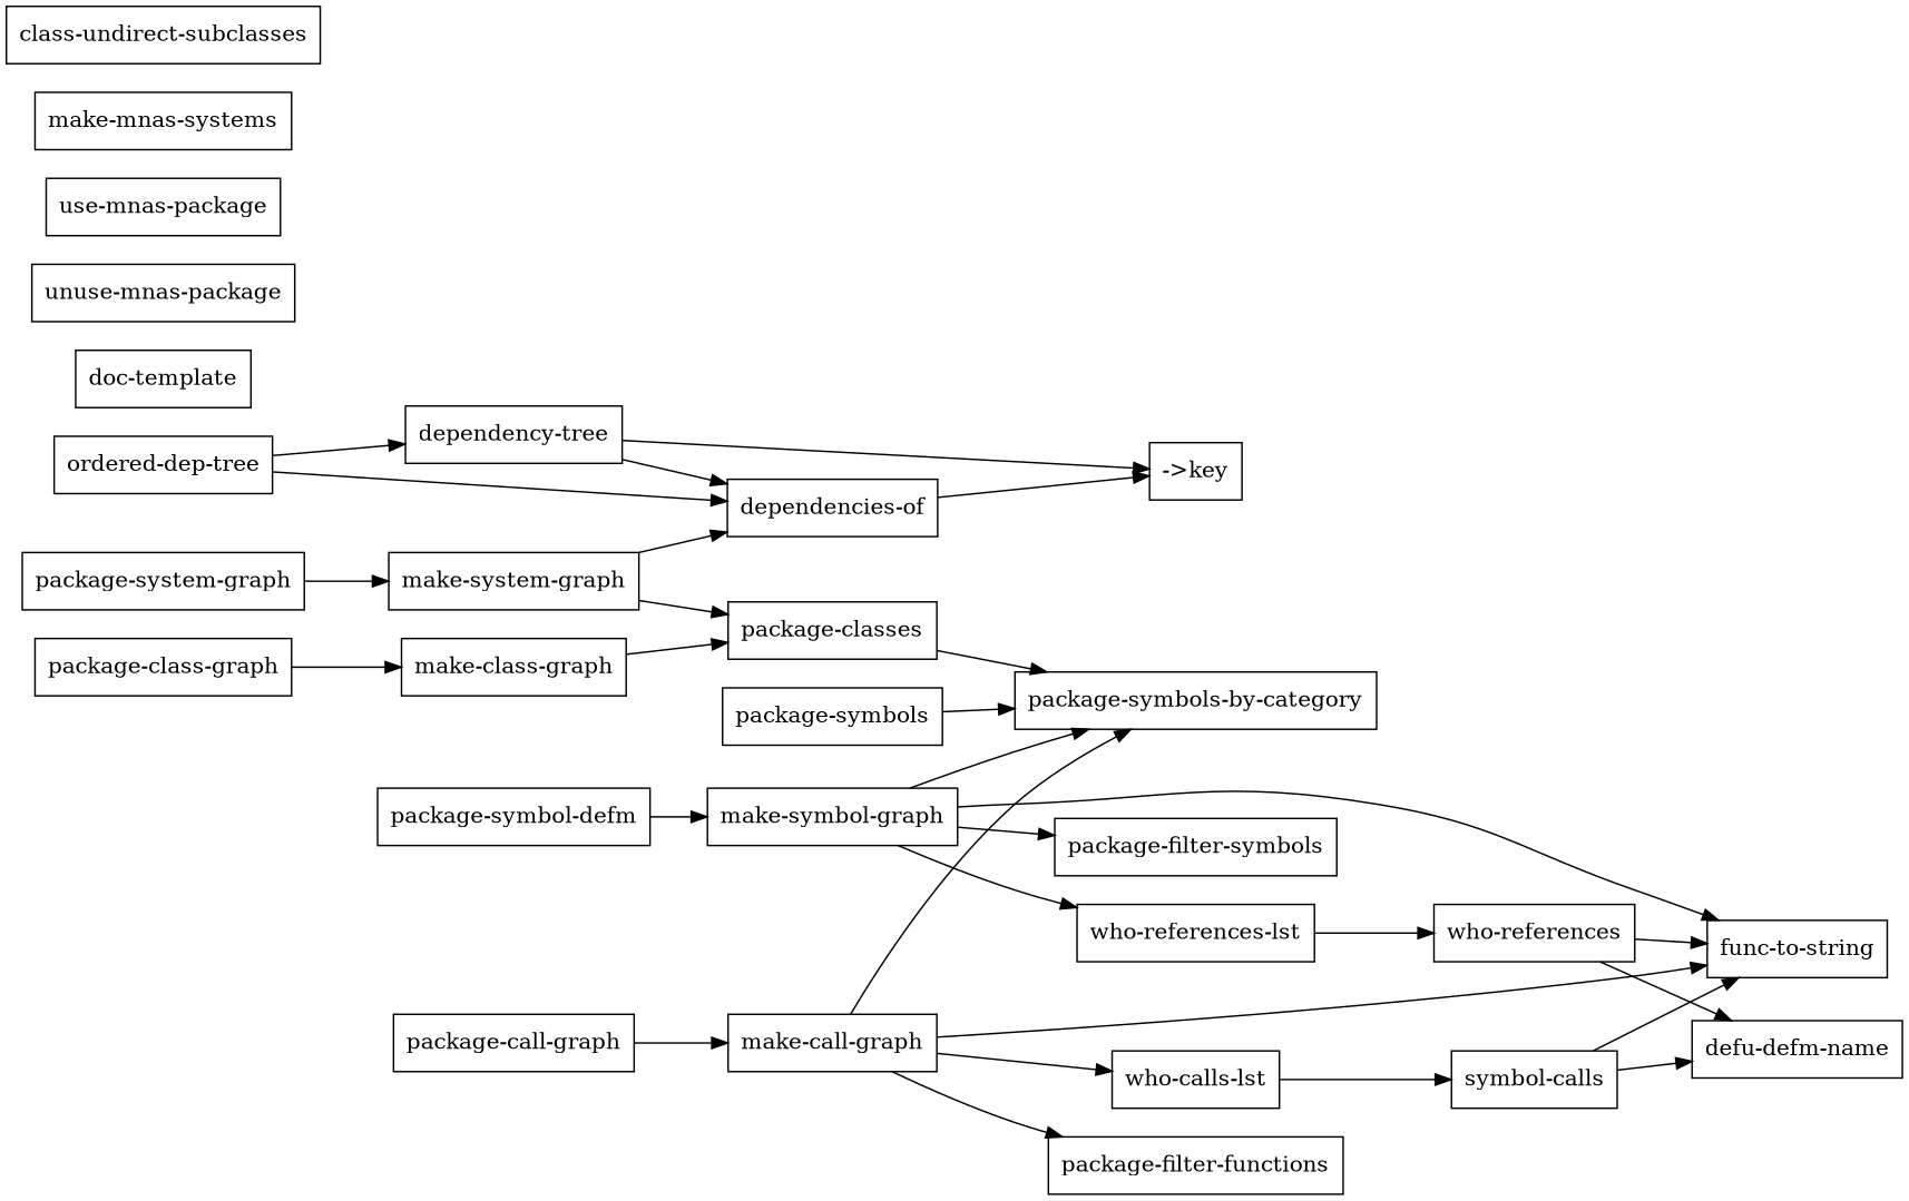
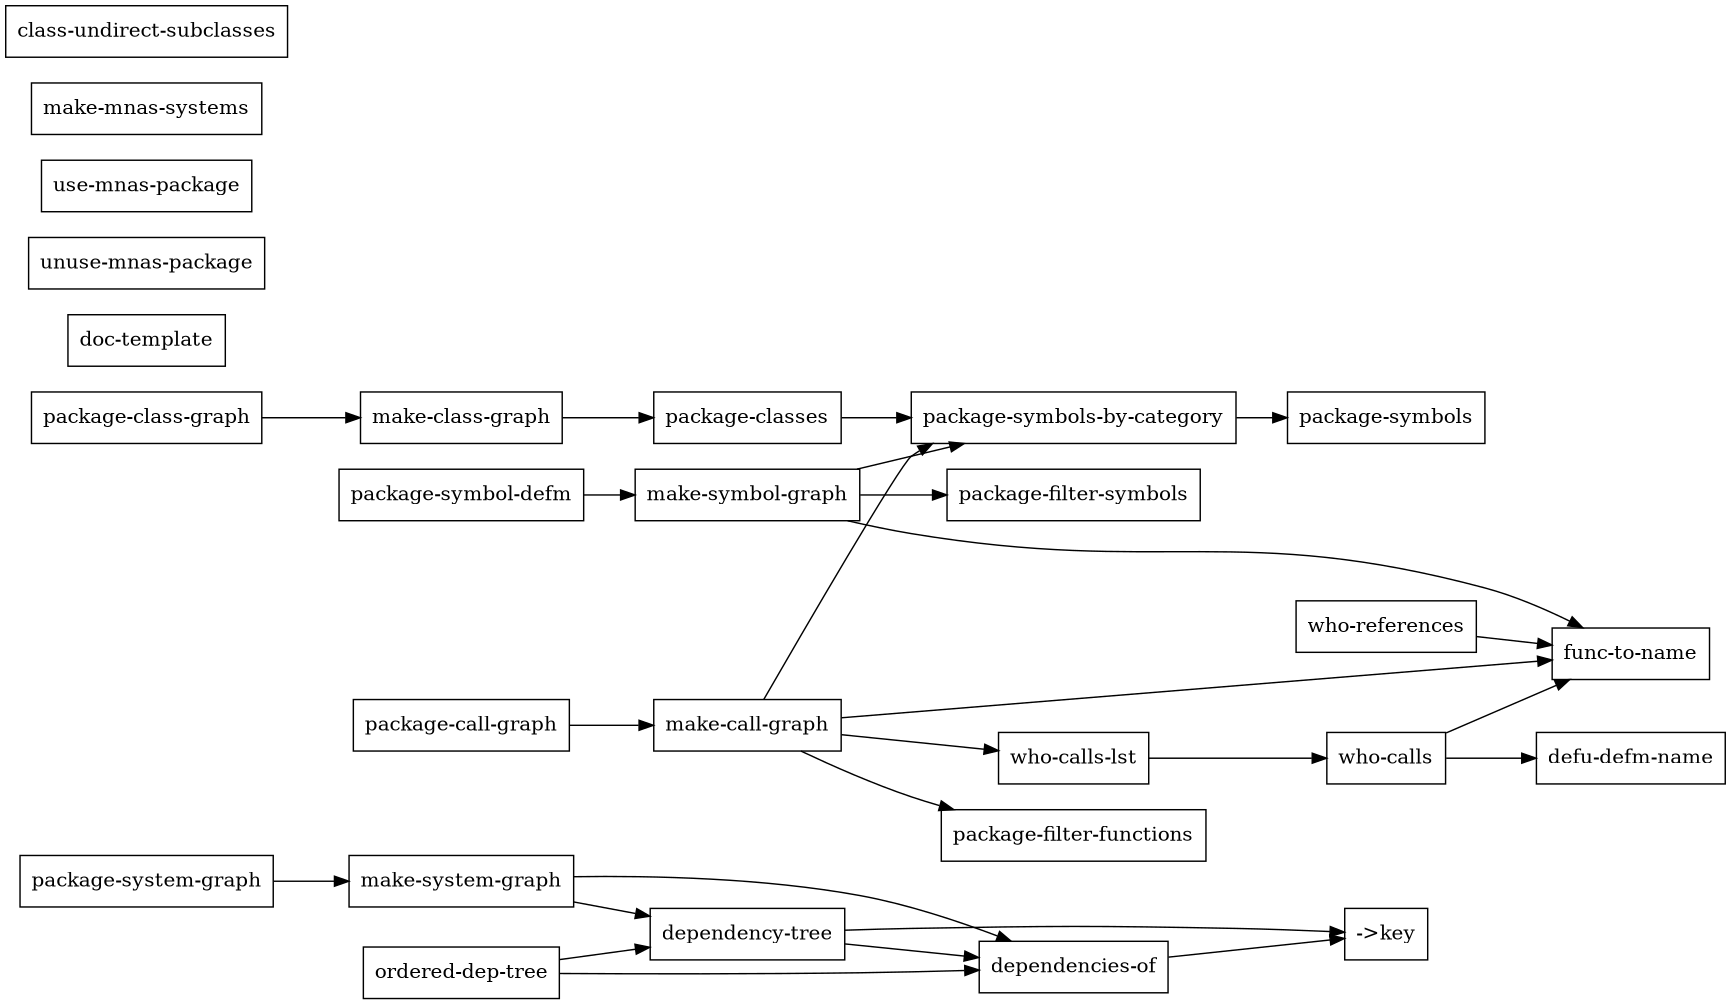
  digraph {
    rankdir=LR
    node [shape=box]
    "package-system-graph"
    "make-system-graph"
    "dependencies-of"
    "dependency-tree"
    n5 [label="package-symbol-defm"]
    "make-symbol-graph"
    "package-symbols-by-category"
-   "func-to-string"
-   "who-references-lst"
+   "func-to-string" [label="func-to-name"]
    "package-filter-symbols"
    "package-classes"
    "package-symbols"
    "doc-template"
    "who-references"
    "unuse-mnas-package"
    "use-mnas-package"
    "->key"
    "package-call-graph"
    "make-call-graph"
    "package-filter-functions"
    "who-calls-lst"
    "package-class-graph"
    "make-class-graph"
-   "who-calls" [label="symbol-calls"]
+   "who-calls"
    "ordered-dep-tree"
    "defu-defm-name"
    "make-mnas-systems"
    "class-undirect-subclasses"
    "package-system-graph" -> "make-system-graph"
    "make-system-graph" -> "dependencies-of"
-   "make-system-graph" -> "package-classes"
+   "make-system-graph" -> "dependency-tree"
    "dependencies-of" -> "->key"
    "dependency-tree" -> "dependencies-of"
    "dependency-tree" -> "->key"
    n5 -> "make-symbol-graph"
    "make-symbol-graph" -> "package-symbols-by-category"
    "make-symbol-graph" -> "func-to-string"
-   "make-symbol-graph" -> "who-references-lst"
    "make-symbol-graph" -> "package-filter-symbols"
-   "package-symbols" -> "package-symbols-by-category"
-   "who-references-lst" -> "who-references"
+   "package-symbols-by-category" -> "package-symbols"
    "package-classes" -> "package-symbols-by-category"
    "who-references" -> "func-to-string"
-   "who-references" -> "defu-defm-name"
    "package-call-graph" -> "make-call-graph"
    "make-call-graph" -> "package-symbols-by-category"
    "make-call-graph" -> "func-to-string"
    "make-call-graph" -> "package-filter-functions"
    "make-call-graph" -> "who-calls-lst"
    "who-calls-lst" -> "who-calls"
    "package-class-graph" -> "make-class-graph"
    "make-class-graph" -> "package-classes"
    "who-calls" -> "func-to-string"
    "who-calls" -> "defu-defm-name"
    "ordered-dep-tree" -> "dependencies-of"
    "ordered-dep-tree" -> "dependency-tree"
  }
